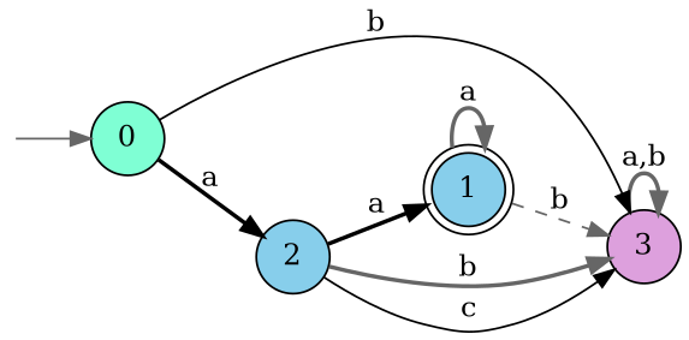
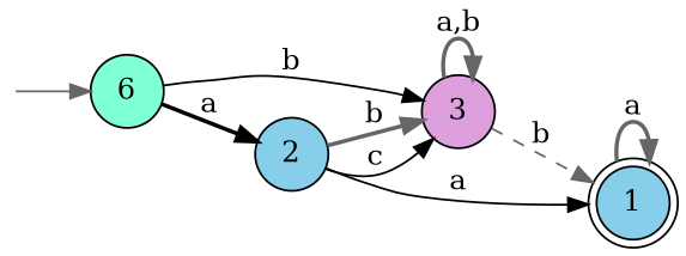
  digraph {
    rankdir=LR
    node [fillcolor=skyblue shape=circle style=filled]
    edge [color=gray40 style=bold]
    1 [shape=doublecircle]
    3 [fillcolor=plum]
    secret_node [shape=point style=invis fillcolor=""]
-   0 [fillcolor=aquamarine]
+   0 [fillcolor=aquamarine label=6]
    2
    1 -> 1 [label=a]
-   1 -> 3 [label=b style=dashed]
+   3 -> 1 [label=b style=dashed]
    3 -> 3 [label="a,b"]
    secret_node -> 0 [style=solid]
    0 -> 3 [color=black label=b style=solid]
    0 -> 2 [color=black label=a]
-   2 -> 1 [color=black label=a]
+   2 -> 1 [color=black label=a style=solid]
    2 -> 3 [label=b]
    2 -> 3 [color=black label=c style=solid]
  }
